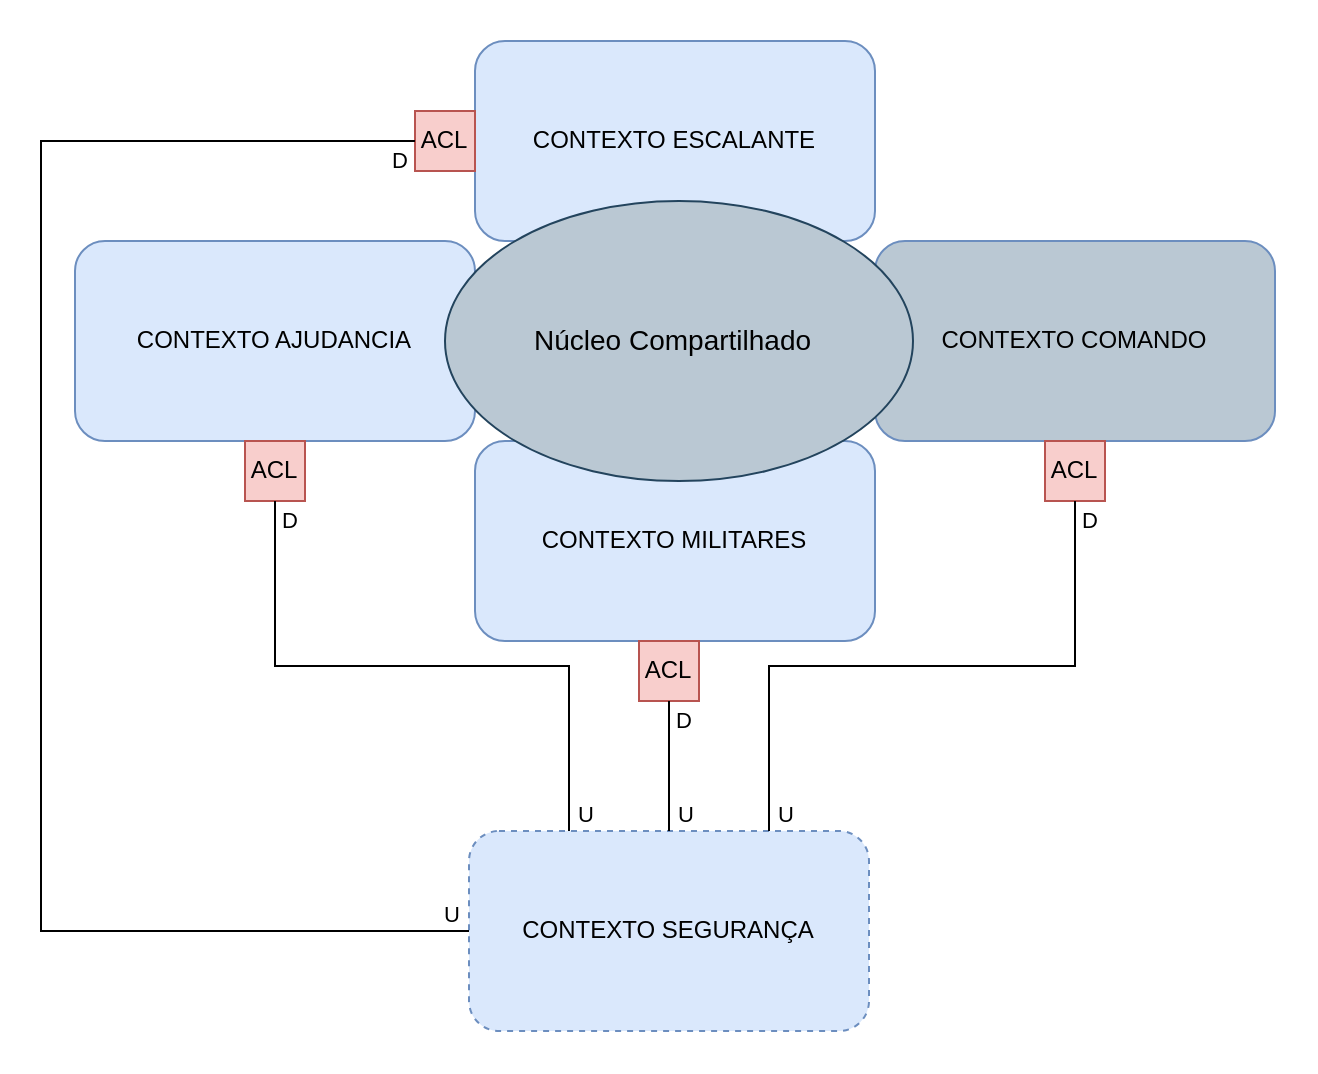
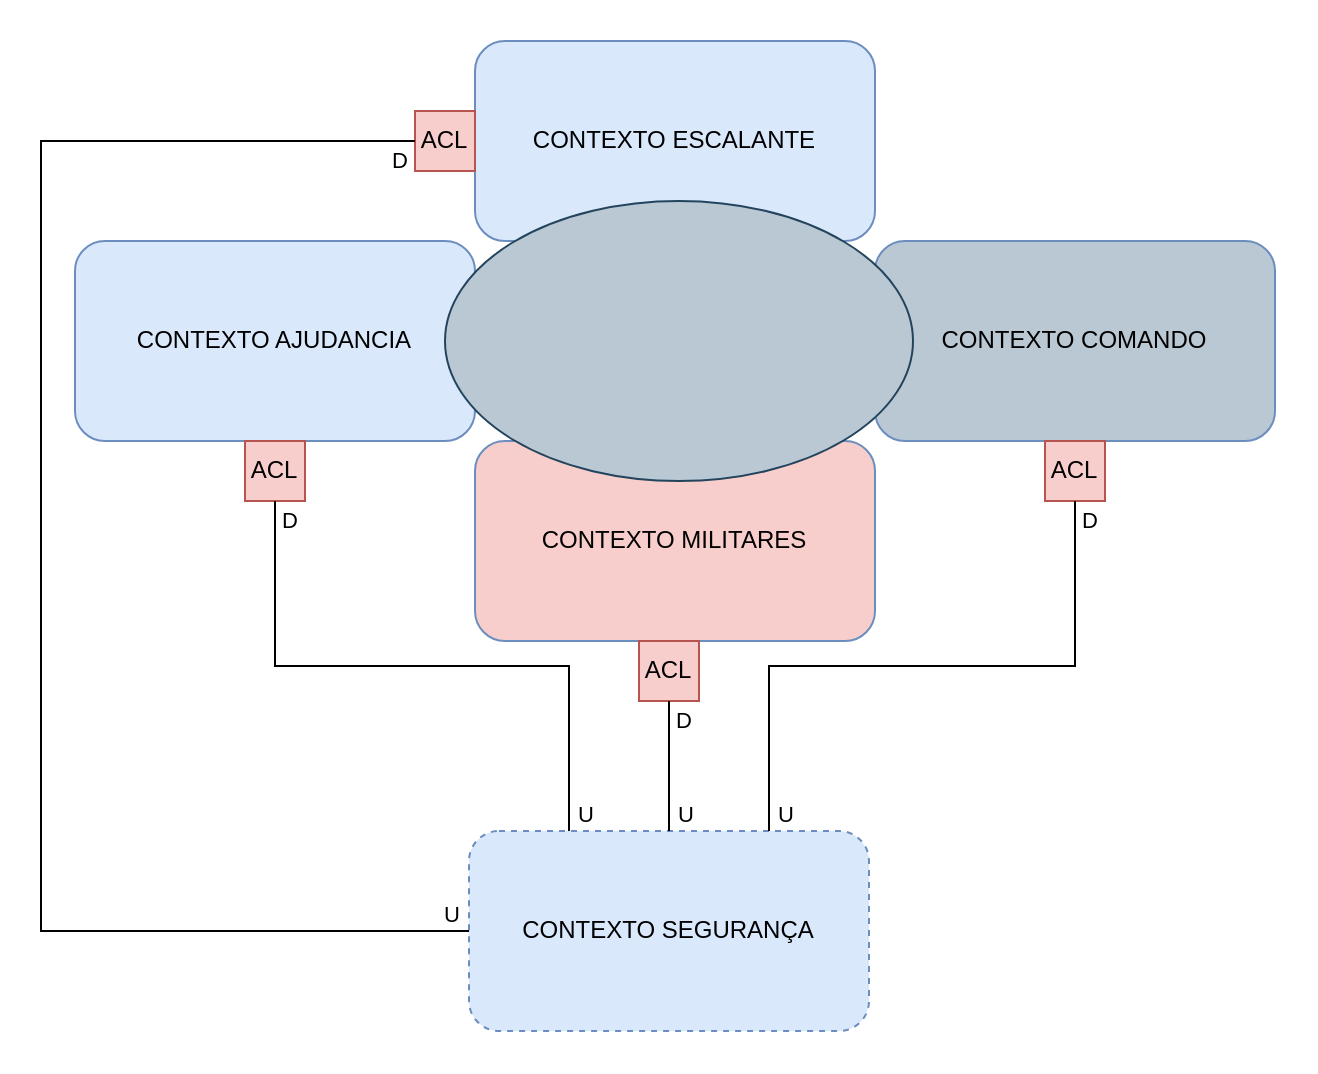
  <mxCell id="0" />
  <mxCell id="1" parent="0" />
  <mxCell id="2" value="CONTEXTO ESCALANTE" style="rounded=1;whiteSpace=wrap;html=1;labelBackgroundColor=none;fillColor=#dae8fc;strokeColor=#6c8ebf;" parent="1" vertex="1"><mxGeometry x="237" y="20" width="200" height="100" as="geometry" /></mxCell>
  <mxCell id="3" value="CONTEXTO COMANDO" style="rounded=1;whiteSpace=wrap;html=1;labelBackgroundColor=none;fillColor=#bac8d3;strokeColor=#6c8ebf;" parent="1" vertex="1"><mxGeometry x="437" y="120" width="200" height="100" as="geometry" /></mxCell>
  <mxCell id="4" value="CONTEXTO SEGURANÇA" style="rounded=1;whiteSpace=wrap;html=1;labelBackgroundColor=none;fillColor=#dae8fc;strokeColor=#6c8ebf;dashed=1;" parent="1" vertex="1"><mxGeometry x="234" y="415" width="200" height="100" as="geometry" /></mxCell>
  <mxCell id="5" value="CONTEXTO AJUDANCIA" style="rounded=1;whiteSpace=wrap;html=1;labelBackgroundColor=none;fillColor=#dae8fc;strokeColor=#6c8ebf;" parent="1" vertex="1"><mxGeometry x="37" y="120" width="200" height="100" as="geometry" /></mxCell>
- <mxCell id="6" value="CONTEXTO MILITARES" style="rounded=1;whiteSpace=wrap;html=1;labelBackgroundColor=none;fillColor=#dae8fc;strokeColor=#6c8ebf;" parent="1" vertex="1"><mxGeometry x="237" y="220" width="200" height="100" as="geometry" /></mxCell>
+ <mxCell id="6" value="CONTEXTO MILITARES" style="rounded=1;whiteSpace=wrap;html=1;labelBackgroundColor=none;fillColor=#f8cecc;strokeColor=#6c8ebf;" parent="1" vertex="1"><mxGeometry x="237" y="220" width="200" height="100" as="geometry" /></mxCell>
  <mxCell id="7" value="ACL" style="rounded=0;whiteSpace=wrap;html=1;direction=south;fillColor=#f8cecc;strokeColor=#b85450;" parent="1" vertex="1"><mxGeometry x="522" y="220" width="30" height="30" as="geometry" /></mxCell>
  <mxCell id="8" value="ACL" style="rounded=0;whiteSpace=wrap;html=1;direction=south;fillColor=#f8cecc;strokeColor=#b85450;" parent="1" vertex="1"><mxGeometry x="207" y="55" width="30" height="30" as="geometry" /></mxCell>
  <mxCell id="9" value="ACL" style="rounded=0;whiteSpace=wrap;html=1;direction=south;fillColor=#f8cecc;strokeColor=#b85450;" parent="1" vertex="1"><mxGeometry x="122" y="220" width="30" height="30" as="geometry" /></mxCell>
  <mxCell id="10" value="ACL" style="rounded=0;whiteSpace=wrap;html=1;direction=south;fillColor=#f8cecc;strokeColor=#b85450;" parent="1" vertex="1"><mxGeometry x="319" y="320" width="30" height="30" as="geometry" /></mxCell>
  <mxCell id="11" value="" style="ellipse;whiteSpace=wrap;html=1;fillColor=#bac8d3;strokeColor=#23445d;" parent="1" vertex="1"><mxGeometry x="222" y="100" width="234" height="140" as="geometry" /></mxCell>
- <mxCell id="12" value="&lt;font style=&quot;font-size: 14px;&quot;&gt;Núcleo Compartilhado&lt;/font&gt;" style="text;strokeColor=none;fillColor=none;align=left;verticalAlign=middle;spacingLeft=4;spacingRight=4;overflow=hidden;points=[[0,0.5],[1,0.5]];portConstraint=eastwest;rotatable=0;whiteSpace=wrap;html=1;" parent="1" vertex="1"><mxGeometry x="261" y="155" width="156" height="30" as="geometry" /></mxCell>
  <mxCell id="13" value="" style="endArrow=none;html=1;endSize=12;startArrow=none;startSize=14;startFill=0;edgeStyle=orthogonalEdgeStyle;rounded=0;entryX=0.5;entryY=0;entryDx=0;entryDy=0;exitX=1;exitY=0.5;exitDx=0;exitDy=0;" parent="1" source="10" target="4" edge="1"><mxGeometry relative="1" as="geometry"><mxPoint x="410" y="425" as="sourcePoint" /><mxPoint x="94" y="-9" as="targetPoint" /></mxGeometry></mxCell>
  <mxCell id="14" value="D" style="edgeLabel;resizable=0;html=1;align=left;verticalAlign=top;" parent="13" connectable="0" vertex="1"><mxGeometry x="-1" relative="1" as="geometry"><mxPoint x="2" y="-3" as="offset" /></mxGeometry></mxCell>
  <mxCell id="15" value="U" style="edgeLabel;resizable=0;html=1;align=right;verticalAlign=top;" parent="13" connectable="0" vertex="1"><mxGeometry x="1" relative="1" as="geometry"><mxPoint x="13" y="-21" as="offset" /></mxGeometry></mxCell>
  <mxCell id="16" value="" style="endArrow=none;html=1;endSize=12;startArrow=none;startSize=14;startFill=0;edgeStyle=orthogonalEdgeStyle;rounded=0;entryX=0.75;entryY=0;entryDx=0;entryDy=0;exitX=1;exitY=0.5;exitDx=0;exitDy=0;" parent="1" source="7" target="4" edge="1"><mxGeometry relative="1" as="geometry"><mxPoint x="344" y="360" as="sourcePoint" /><mxPoint x="344" y="425" as="targetPoint" /></mxGeometry></mxCell>
  <mxCell id="17" value="D" style="edgeLabel;resizable=0;html=1;align=left;verticalAlign=top;" parent="16" connectable="0" vertex="1"><mxGeometry x="-1" relative="1" as="geometry"><mxPoint x="2" y="-3" as="offset" /></mxGeometry></mxCell>
  <mxCell id="18" value="U" style="edgeLabel;resizable=0;html=1;align=right;verticalAlign=top;" parent="16" connectable="0" vertex="1"><mxGeometry x="1" relative="1" as="geometry"><mxPoint x="13" y="-21" as="offset" /></mxGeometry></mxCell>
  <mxCell id="19" value="" style="endArrow=none;html=1;endSize=12;startArrow=none;startSize=14;startFill=0;edgeStyle=orthogonalEdgeStyle;rounded=0;entryX=0.25;entryY=0;entryDx=0;entryDy=0;exitX=1;exitY=0.5;exitDx=0;exitDy=0;" parent="1" source="9" target="4" edge="1"><mxGeometry relative="1" as="geometry"><mxPoint x="207" y="335" as="sourcePoint" /><mxPoint x="207" y="400" as="targetPoint" /></mxGeometry></mxCell>
  <mxCell id="20" value="D" style="edgeLabel;resizable=0;html=1;align=left;verticalAlign=top;" parent="19" connectable="0" vertex="1"><mxGeometry x="-1" relative="1" as="geometry"><mxPoint x="2" y="-3" as="offset" /></mxGeometry></mxCell>
  <mxCell id="21" value="U" style="edgeLabel;resizable=0;html=1;align=right;verticalAlign=top;" parent="19" connectable="0" vertex="1"><mxGeometry x="1" relative="1" as="geometry"><mxPoint x="13" y="-21" as="offset" /></mxGeometry></mxCell>
  <mxCell id="22" value="" style="endArrow=none;html=1;endSize=12;startArrow=none;startSize=14;startFill=0;edgeStyle=orthogonalEdgeStyle;rounded=0;entryX=0;entryY=0.5;entryDx=0;entryDy=0;exitX=0.5;exitY=1;exitDx=0;exitDy=0;" parent="1" source="8" target="4" edge="1"><mxGeometry relative="1" as="geometry"><mxPoint x="147" y="260" as="sourcePoint" /><mxPoint x="294" y="425" as="targetPoint" /><Array as="points"><mxPoint x="20" y="70" /><mxPoint x="20" y="465" /></Array></mxGeometry></mxCell>
  <mxCell id="23" value="D" style="edgeLabel;resizable=0;html=1;align=left;verticalAlign=top;" parent="22" connectable="0" vertex="1"><mxGeometry x="-1" relative="1" as="geometry"><mxPoint x="-13" y="-3" as="offset" /></mxGeometry></mxCell>
  <mxCell id="24" value="U" style="edgeLabel;resizable=0;html=1;align=right;verticalAlign=top;" parent="22" connectable="0" vertex="1"><mxGeometry x="1" relative="1" as="geometry"><mxPoint x="-4" y="-21" as="offset" /></mxGeometry></mxCell>
